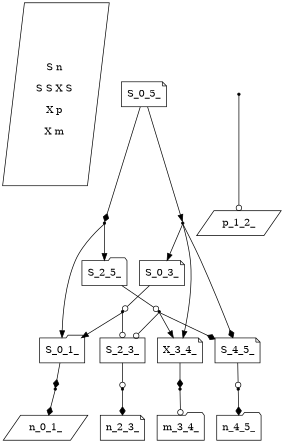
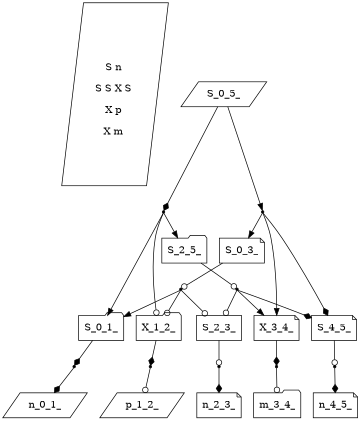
  digraph {
    splines=true
    node [shape=point ordering=out]
    edge [arrowhead=odot]
    n1 [label="\lS n \n\lS S X S \n\lX p \n\lX m " shape=parallelogram ordering=""]
    n2 [label=S_0_1_ shape=folder]
    n3 [label=S_0_1_0]
    n4 [label=n_0_1_ shape=parallelogram]
    n5 [label=S_0_3_ shape=note]
    n6 [label=S_0_3_0]
+   n7 [label=X_1_2_ shape=folder]
    n8 [label=S_2_3_ shape=box]
    n9 [label=X_1_2_0]
    n10 [label=S_2_3_0]
    n11 [label=p_1_2_ shape=parallelogram]
    n12 [label=n_2_3_ shape=note]
-   n13 [label=S_0_5_ shape=note]
+   n13 [label=S_0_5_ shape=parallelogram]
    n14 [label=S_0_5_0]
    n15 [label=S_0_5_1]
    n16 [label=S_2_5_ shape=folder]
    n17 [label=X_3_4_ shape=note]
    n18 [label=S_4_5_ shape=note]
    n19 [label=S_2_5_0]
    n20 [label=X_3_4_0]
    n21 [label=S_4_5_0]
    n22 [label=m_3_4_ shape=folder]
-   n23 [label=n_4_5_ shape=folder]
+   n23 [label=n_4_5_ shape=note]
    n2 -> n3 [arrowhead=diamond]
    n3 -> n4 [arrowhead=diamond]
    n5 -> n6
    n6 -> n2 [arrowhead=normal]
+   n6 -> n7
    n6 -> n8
+   n7 -> n9 [arrowhead=diamond]
    n8 -> n10
    n9 -> n11
    n10 -> n12 [arrowhead=diamond]
    n13 -> n14 [arrowhead=diamond]
    n13 -> n15 [arrowhead=normal]
    n14 -> n2 [arrowhead=normal]
+   n14 -> n7
    n14 -> n16 [arrowhead=normal]
    n15 -> n5 [arrowhead=normal]
    n15 -> n17 [arrowhead=normal]
    n15 -> n18 [arrowhead=diamond]
    n16 -> n19
    n17 -> n20 [arrowhead=diamond]
    n18 -> n21
    n19 -> n8
    n19 -> n17 [arrowhead=normal]
    n19 -> n18 [arrowhead=diamond]
    n20 -> n22
    n21 -> n23 [arrowhead=diamond]
  }
